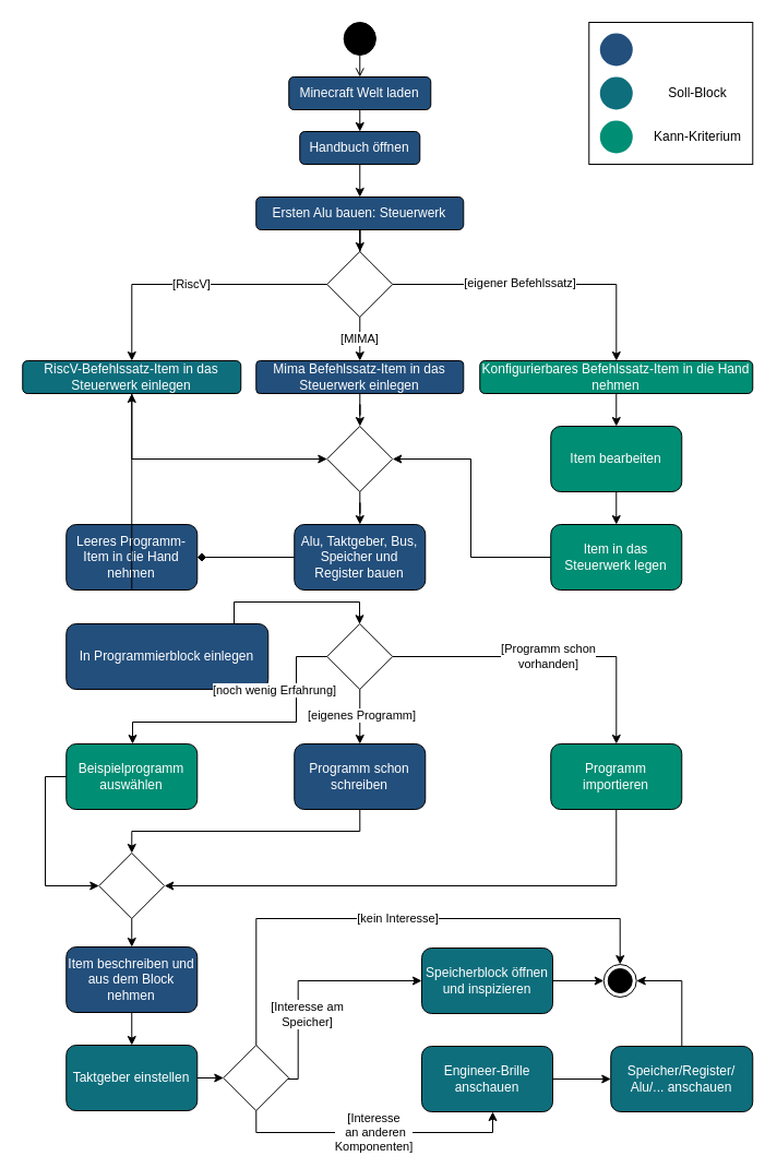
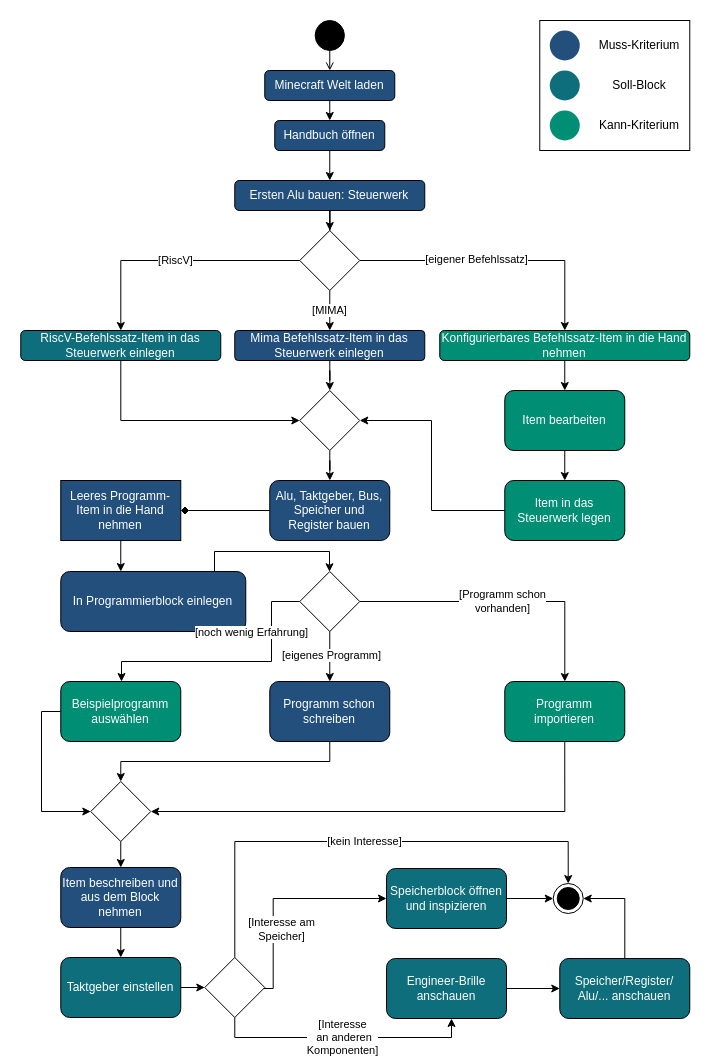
  <mxCell id="0" />
  <mxCell id="1" parent="0" />
  <mxCell id="2" value="" style="endArrow=open;html=1;rounded=0;align=center;verticalAlign=top;endFill=0;labelBackgroundColor=none;endSize=6;exitX=0.5;exitY=1;exitDx=0;exitDy=0;entryX=0.5;entryY=0;entryDx=0;entryDy=0;noEdgeStyle=1;orthogonal=1;" parent="1" source="3" target="4" edge="1"><mxGeometry relative="1" as="geometry"><mxPoint x="-1540" y="84" as="targetPoint" /><mxPoint x="-1330.004" y="183.997" as="sourcePoint" /></mxGeometry></mxCell>
  <mxCell id="3" value="" style="ellipse;fillColor=strokeColor;html=1;" parent="1" vertex="1"><mxGeometry x="314.66" width="29.23" height="30" as="geometry" y="20" /></mxCell>
  <mxCell id="4" value="Minecraft Welt laden" style="rounded=1;whiteSpace=wrap;html=1;fillColor=#234F7C;fontColor=#FFFFFF;" parent="1" vertex="1"><mxGeometry x="264.273" y="70" width="130" height="30" as="geometry" /></mxCell>
  <mxCell id="5" value="Handbuch öffnen" style="rounded=1;whiteSpace=wrap;html=1;fillColor=#234F7C;fontColor=#FFFFFF;" parent="1" vertex="1"><mxGeometry x="274.273" y="120" width="110" height="30" as="geometry" /></mxCell>
  <mxCell id="6" value="" style="endArrow=classic;html=1;rounded=0;entryX=0.5;entryY=0;entryDx=0;entryDy=0;exitX=0.5;exitY=1;exitDx=0;exitDy=0;noEdgeStyle=1;orthogonal=1;fontColor=#FFFFFF;" parent="1" source="4" target="5" edge="1"><mxGeometry width="50" height="50" relative="1" as="geometry"><mxPoint x="-2235" y="184" as="sourcePoint" /><mxPoint x="-2105" y="304" as="targetPoint" /></mxGeometry></mxCell>
  <mxCell id="7" value="" style="edgeStyle=orthogonalEdgeStyle;rounded=0;orthogonalLoop=1;jettySize=auto;html=1;" parent="1" source="8" target="15" edge="1"><mxGeometry relative="1" as="geometry" /></mxCell>
  <mxCell id="8" value="Ersten Alu bauen: Steuerwerk" style="rounded=1;whiteSpace=wrap;html=1;fillColor=#234F7C;fontColor=#FFFFFF;" parent="1" vertex="1"><mxGeometry x="234.273" y="180" width="190" height="30" as="geometry" /></mxCell>
  <mxCell id="9" value="" style="edgeStyle=none;orthogonalLoop=1;jettySize=auto;html=1;rounded=0;exitX=0.5;exitY=1;exitDx=0;exitDy=0;entryX=0.5;entryY=0;entryDx=0;entryDy=0;noEdgeStyle=1;orthogonal=1;fontColor=#FFFFFF;" parent="1" source="5" target="8" edge="1"><mxGeometry width="80" relative="1" as="geometry"><mxPoint x="-2265" y="274" as="sourcePoint" /><mxPoint x="-2185" y="274" as="targetPoint" /></mxGeometry></mxCell>
  <mxCell id="10" style="edgeStyle=orthogonalEdgeStyle;rounded=0;orthogonalLoop=1;jettySize=auto;html=1;" parent="1" source="11" target="21" edge="1"><mxGeometry relative="1" as="geometry" /></mxCell>
  <mxCell id="11" value="Mima Befehlssatz-Item in das Steuerwerk einlegen" style="rounded=1;whiteSpace=wrap;html=1;fillColor=#234F7C;fontColor=#FFFFFF;arcSize=12;shadow=0;" parent="1" vertex="1"><mxGeometry x="234.273" y="330" width="190" height="30" as="geometry" /></mxCell>
  <mxCell id="12" style="edgeStyle=orthogonalEdgeStyle;rounded=0;orthogonalLoop=1;jettySize=auto;html=1;" parent="1" source="13" target="21" edge="1"><mxGeometry relative="1" as="geometry"><Array as="points"><mxPoint x="120" y="420" /></Array></mxGeometry></mxCell>
  <mxCell id="13" value="RiscV-Befehlssatz-Item in das Steuerwerk einlegen" style="rounded=1;whiteSpace=wrap;html=1;fillColor=#0E6E7C;fontColor=#FFFFFF;" parent="1" vertex="1"><mxGeometry x="20.273" y="330" width="200" height="30" as="geometry" /></mxCell>
  <mxCell id="14" value="Konfigurierbares Befehlssatz-Item in die Hand nehmen" style="rounded=1;whiteSpace=wrap;html=1;fillColor=#008e74;fontColor=#FFFFFF;" parent="1" vertex="1"><mxGeometry x="439.273" y="330" width="250" height="30" as="geometry" /></mxCell>
  <mxCell id="15" value="" style="rhombus;whiteSpace=wrap;html=1;portConstraintRotation=1;" parent="1" vertex="1"><mxGeometry x="299.273" y="230" width="60" height="60" as="geometry" /></mxCell>
  <mxCell id="16" value="[MIMA]" style="edgeStyle=orthogonalEdgeStyle;orthogonalLoop=1;jettySize=auto;html=1;rounded=0;orthogonal=1;fontColor=#000000;" parent="1" source="15" target="11" edge="1"><mxGeometry width="80" relative="1" as="geometry"><mxPoint x="-2115" y="404" as="sourcePoint" /><mxPoint x="-2035" y="404" as="targetPoint" /></mxGeometry></mxCell>
  <mxCell id="17" value="[RiscV]" style="edgeStyle=orthogonalEdgeStyle;orthogonalLoop=1;jettySize=auto;html=1;rounded=0;orthogonal=1;jumpStyle=sharp;" parent="1" source="15" target="13" edge="1"><mxGeometry width="80" relative="1" as="geometry"><mxPoint x="-2125" y="604" as="sourcePoint" /><mxPoint x="-2045" y="604" as="targetPoint" /></mxGeometry></mxCell>
  <mxCell id="18" style="edgeStyle=orthogonalEdgeStyle;rounded=0;orthogonalLoop=1;jettySize=auto;html=1;endArrow=diamond;" parent="1" source="19" target="23" edge="1"><mxGeometry relative="1" as="geometry" /></mxCell>
  <mxCell id="19" value="Alu, Taktgeber, Bus, Speicher und Register bauen" style="rounded=1;whiteSpace=wrap;html=1;fillColor=#234F7C;strokeColor=#000000;fontColor=#FFFFFF;" parent="1" vertex="1"><mxGeometry x="269.273" y="480" width="120" height="60" as="geometry" /></mxCell>
  <mxCell id="20" style="edgeStyle=orthogonalEdgeStyle;rounded=0;orthogonalLoop=1;jettySize=auto;html=1;" parent="1" source="21" target="19" edge="1"><mxGeometry relative="1" as="geometry" /></mxCell>
  <mxCell id="21" value="" style="rhombus;whiteSpace=wrap;html=1;double=0;portConstraintRotation=1;fontColor=#FFFFFF;" parent="1" vertex="1"><mxGeometry x="299.273" y="390" width="60" height="60" as="geometry" /></mxCell>
  <mxCell id="22" value="" style="edgeStyle=none;orthogonalLoop=1;jettySize=auto;html=1;rounded=0;noEdgeStyle=1;orthogonal=1;fontColor=#FFFFFF;" parent="1" source="14" target="24" edge="1"><mxGeometry width="80" relative="1" as="geometry"><mxPoint x="-1329" y="900" as="sourcePoint" /><mxPoint x="-1489" y="650" as="targetPoint" /></mxGeometry></mxCell>
- <mxCell id="23" value="Leeres Programm-Item in die Hand nehmen" style="rounded=1;whiteSpace=wrap;html=1;fontColor=#FFFFFF;fillColor=#234F7C;" parent="1" vertex="1"><mxGeometry x="60.273" y="480" width="120" height="60" as="geometry" /></mxCell>
+ <mxCell id="23" value="Leeres Programm-Item in die Hand nehmen" style="whiteSpace=wrap;html=1;fontColor=#FFFFFF;fillColor=#234F7C;rounded=0;" parent="1" vertex="1"><mxGeometry x="60.273" y="480" width="120" height="60" as="geometry" /></mxCell>
  <mxCell id="24" value="Item bearbeiten" style="rounded=1;whiteSpace=wrap;html=1;fillColor=#008E74;fontColor=#FFFFFF;" parent="1" vertex="1"><mxGeometry x="504.273" y="390" width="120" height="60" as="geometry" /></mxCell>
  <mxCell id="25" style="edgeStyle=orthogonalEdgeStyle;rounded=0;orthogonalLoop=1;jettySize=auto;html=1;" parent="1" source="26" target="21" edge="1"><mxGeometry relative="1" as="geometry"><Array as="points"><mxPoint x="431" y="510" /><mxPoint x="431" y="420" /></Array></mxGeometry></mxCell>
  <mxCell id="26" value="Item in das Steuerwerk legen" style="rounded=1;whiteSpace=wrap;html=1;fillColor=#008E74;fontColor=#FFFFFF;" parent="1" vertex="1"><mxGeometry x="504.273" y="480" width="120" height="60" as="geometry" /></mxCell>
  <mxCell id="27" value="" style="edgeStyle=none;orthogonalLoop=1;jettySize=auto;html=1;rounded=0;exitX=0.5;exitY=1;exitDx=0;exitDy=0;entryX=0.5;entryY=0;entryDx=0;entryDy=0;noEdgeStyle=1;orthogonal=1;fontColor=#FFFFFF;" parent="1" source="24" target="26" edge="1"><mxGeometry width="80" relative="1" as="geometry"><mxPoint x="-1519" y="710" as="sourcePoint" /><mxPoint x="-1439" y="710" as="targetPoint" /></mxGeometry></mxCell>
  <mxCell id="28" style="edgeStyle=orthogonalEdgeStyle;rounded=0;orthogonalLoop=1;jettySize=auto;html=1;" parent="1" source="29" target="32" edge="1"><mxGeometry relative="1" as="geometry"><Array as="points"><mxPoint x="214" y="601" /><mxPoint x="214" y="551" /><mxPoint x="329" y="551" /></Array></mxGeometry></mxCell>
  <mxCell id="29" value="In Programmierblock einlegen" style="rounded=1;whiteSpace=wrap;html=1;fillColor=#234F7C;fontColor=#FFFFFF;" parent="1" vertex="1"><mxGeometry x="60.273" y="571" width="185" height="60" as="geometry" /></mxCell>
- <mxCell id="30" value="" style="edgeStyle=none;orthogonalLoop=1;jettySize=auto;html=1;rounded=0;exitX=0.5;exitY=1;exitDx=0;exitDy=0;noEdgeStyle=1;orthogonal=1;fontColor=#FFFFFF;" parent="1" source="23" target="13" edge="1"><mxGeometry width="80" relative="1" as="geometry"><mxPoint x="-1448" y="981" as="sourcePoint" /><mxPoint x="-1368" y="981" as="targetPoint" /></mxGeometry></mxCell>
+ <mxCell id="30" value="" style="edgeStyle=none;orthogonalLoop=1;jettySize=auto;html=1;rounded=0;exitX=0.5;exitY=1;exitDx=0;exitDy=0;noEdgeStyle=1;orthogonal=1;fontColor=#FFFFFF;" parent="1" source="23" target="29" edge="1"><mxGeometry width="80" relative="1" as="geometry"><mxPoint x="-1448" y="981" as="sourcePoint" /><mxPoint x="-1368" y="981" as="targetPoint" /></mxGeometry></mxCell>
  <mxCell id="31" value="Beispielprogramm auswählen" style="rounded=1;whiteSpace=wrap;html=1;fontColor=#FFFFFF;fillColor=#008E74;" parent="1" vertex="1"><mxGeometry x="60.273" y="681" width="120" height="60" as="geometry" /></mxCell>
  <mxCell id="32" value="" style="rhombus;whiteSpace=wrap;html=1;portConstraintRotation=1;" parent="1" vertex="1"><mxGeometry x="299.273" y="571" width="60" height="60" as="geometry" /></mxCell>
  <mxCell id="33" value="Programm schon schreiben" style="rounded=1;whiteSpace=wrap;html=1;fillColor=#234F7C;fontColor=#FFFFFF;" parent="1" vertex="1"><mxGeometry x="269.273" y="681" width="120" height="60" as="geometry" /></mxCell>
  <mxCell id="34" value="" style="edgeStyle=orthogonalEdgeStyle;orthogonalLoop=1;jettySize=auto;html=1;rounded=0;orthogonal=1;" parent="1" source="32" target="31" edge="1"><mxGeometry width="80" relative="1" as="geometry"><mxPoint x="-579" y="1731" as="sourcePoint" /><mxPoint x="-499" y="1731" as="targetPoint" /><Array as="points"><mxPoint x="271" y="601" /><mxPoint x="271" y="661" /><mxPoint x="121" y="661" /></Array></mxGeometry></mxCell>
  <mxCell id="35" value="[noch wenig Erfahrung]" style="edgeLabel;html=1;align=center;verticalAlign=middle;resizable=0;points=[];" parent="34" vertex="1" connectable="0"><mxGeometry x="-0.001" y="-2" relative="1" as="geometry"><mxPoint x="20" y="-28" as="offset" /></mxGeometry></mxCell>
  <mxCell id="36" value="" style="edgeStyle=orthogonalEdgeStyle;orthogonalLoop=1;jettySize=auto;html=1;rounded=0;orthogonal=1;" parent="1" source="32" target="33" edge="1"><mxGeometry width="80" relative="1" as="geometry"><mxPoint x="-329" y="1801" as="sourcePoint" /><mxPoint x="-249" y="1801" as="targetPoint" /></mxGeometry></mxCell>
  <mxCell id="37" value="[eigenes Programm]" style="edgeLabel;html=1;align=center;verticalAlign=middle;resizable=0;points=[];" parent="36" vertex="1" connectable="0"><mxGeometry x="-0.074" y="1" relative="1" as="geometry"><mxPoint as="offset" /></mxGeometry></mxCell>
  <mxCell id="38" value="Programm importieren" style="rounded=1;whiteSpace=wrap;html=1;fillColor=#008E74;fontColor=#FFFFFF;" parent="1" vertex="1"><mxGeometry x="504.273" y="681" width="120" height="60" as="geometry" /></mxCell>
  <mxCell id="39" value="[Programm schon &lt;br&gt;vorhanden]" style="edgeStyle=orthogonalEdgeStyle;orthogonalLoop=1;jettySize=auto;html=1;rounded=0;orthogonal=1;" parent="1" source="32" target="38" edge="1"><mxGeometry width="80" relative="1" as="geometry"><mxPoint x="-399" y="1761" as="sourcePoint" /><mxPoint x="-319" y="1761" as="targetPoint" /></mxGeometry></mxCell>
  <mxCell id="40" value="" style="edgeStyle=orthogonalEdgeStyle;orthogonalLoop=1;jettySize=auto;html=1;rounded=0;orthogonal=1;jumpStyle=sharp;" parent="1" source="15" target="14" edge="1"><mxGeometry width="80" relative="1" as="geometry"><mxPoint x="-468.771" y="420" as="sourcePoint" /><mxPoint x="-519" y="480" as="targetPoint" /></mxGeometry></mxCell>
  <mxCell id="41" value="[eigener Befehlssatz]" style="edgeLabel;html=1;align=center;verticalAlign=middle;resizable=0;points=[];" vertex="1" connectable="0" parent="40"><mxGeometry x="-0.153" y="2" relative="1" as="geometry"><mxPoint as="offset" /></mxGeometry></mxCell>
  <mxCell id="42" value="" style="rhombus;whiteSpace=wrap;html=1;portConstraintRotation=1;" parent="1" vertex="1"><mxGeometry x="90.273" y="781" width="60" height="60" as="geometry" /></mxCell>
  <mxCell id="43" value="" style="edgeStyle=orthogonalEdgeStyle;orthogonalLoop=1;jettySize=auto;html=1;rounded=0;orthogonal=1;" parent="1" source="31" target="42" edge="1"><mxGeometry width="80" relative="1" as="geometry"><mxPoint x="-648" y="1951" as="sourcePoint" /><mxPoint x="-568" y="1951" as="targetPoint" /><Array as="points"><mxPoint x="41" y="711" /><mxPoint x="41" y="811" /></Array></mxGeometry></mxCell>
  <mxCell id="44" value="" style="edgeStyle=orthogonalEdgeStyle;orthogonalLoop=1;jettySize=auto;html=1;rounded=0;exitX=0.5;exitY=1;exitDx=0;exitDy=0;entryX=0.5;entryY=0;entryDx=0;entryDy=0;orthogonal=1;" parent="1" source="33" target="42" edge="1"><mxGeometry width="80" relative="1" as="geometry"><mxPoint x="-569" y="2001" as="sourcePoint" /><mxPoint x="-489" y="2001" as="targetPoint" /><Array as="points"><mxPoint x="329" y="761" /><mxPoint x="121" y="761" /><mxPoint x="121" y="781" /></Array></mxGeometry></mxCell>
  <mxCell id="45" value="" style="edgeStyle=orthogonalEdgeStyle;orthogonalLoop=1;jettySize=auto;html=1;rounded=0;exitX=0.5;exitY=1;exitDx=0;exitDy=0;entryX=1;entryY=0.5;entryDx=0;entryDy=0;orthogonal=1;" parent="1" source="38" target="42" edge="1"><mxGeometry width="80" relative="1" as="geometry"><mxPoint x="-389" y="2021" as="sourcePoint" /><mxPoint x="-309" y="2021" as="targetPoint" /></mxGeometry></mxCell>
  <mxCell id="46" value="Item beschreiben und aus dem Block nehmen" style="rounded=1;whiteSpace=wrap;html=1;fillColor=#234F7C;fontColor=#FFFFFF;" parent="1" vertex="1"><mxGeometry x="60.273" y="867" width="120" height="60" as="geometry" /></mxCell>
  <mxCell id="47" value="" style="edgeStyle=none;orthogonalLoop=1;jettySize=auto;html=1;rounded=0;exitX=0.5;exitY=1;exitDx=0;exitDy=0;entryX=0.5;entryY=0;entryDx=0;entryDy=0;noEdgeStyle=1;orthogonal=1;" parent="1" source="42" target="46" edge="1"><mxGeometry width="80" relative="1" as="geometry"><mxPoint x="-208" y="2151" as="sourcePoint" /><mxPoint x="-128" y="2151" as="targetPoint" /></mxGeometry></mxCell>
  <mxCell id="48" value="Taktgeber einstellen" style="rounded=1;whiteSpace=wrap;html=1;fillColor=#0E6E7C;fontColor=#FFFFFF;" parent="1" vertex="1"><mxGeometry x="60.273" y="957" width="120" height="60" as="geometry" /></mxCell>
  <mxCell id="49" value="" style="edgeStyle=none;orthogonalLoop=1;jettySize=auto;html=1;rounded=0;exitX=0.5;exitY=1;exitDx=0;exitDy=0;entryX=0.5;entryY=0;entryDx=0;entryDy=0;noEdgeStyle=1;orthogonal=1;fontColor=#FFFFFF;" parent="1" source="46" target="48" edge="1"><mxGeometry width="80" relative="1" as="geometry"><mxPoint x="-248" y="2037" as="sourcePoint" /><mxPoint x="-168" y="2037" as="targetPoint" /></mxGeometry></mxCell>
  <mxCell id="50" value="" style="rhombus;whiteSpace=wrap;html=1;portConstraintRotation=1;" parent="1" vertex="1"><mxGeometry x="204.273" y="957" width="60" height="60" as="geometry" /></mxCell>
  <mxCell id="51" value="" style="edgeStyle=none;orthogonalLoop=1;jettySize=auto;html=1;rounded=0;exitX=1;exitY=0.5;exitDx=0;exitDy=0;entryX=0;entryY=0.5;entryDx=0;entryDy=0;noEdgeStyle=1;orthogonal=1;" parent="1" source="48" target="50" edge="1"><mxGeometry width="80" relative="1" as="geometry"><mxPoint x="-299" y="2167" as="sourcePoint" /><mxPoint x="-219" y="2167" as="targetPoint" /></mxGeometry></mxCell>
  <mxCell id="52" style="edgeStyle=orthogonalEdgeStyle;rounded=0;orthogonalLoop=1;jettySize=auto;html=1;entryX=0;entryY=0.5;entryDx=0;entryDy=0;" parent="1" source="53" target="60" edge="1"><mxGeometry relative="1" as="geometry" /></mxCell>
  <mxCell id="53" value="Speicherblock öffnen und inspizieren" style="rounded=1;whiteSpace=wrap;html=1;fillColor=#0E6E7C;fontColor=#FFFFFF;" parent="1" vertex="1"><mxGeometry x="386.003" y="868" width="120" height="60" as="geometry" /></mxCell>
  <mxCell id="54" value="" style="edgeStyle=orthogonalEdgeStyle;orthogonalLoop=1;jettySize=auto;html=1;rounded=0;orthogonal=1;" parent="1" source="50" target="53" edge="1"><mxGeometry width="80" relative="1" as="geometry"><mxPoint x="2.73" y="948" as="sourcePoint" /><mxPoint x="172.73" y="858" as="targetPoint" /><Array as="points"><mxPoint x="272.73" y="988" /><mxPoint x="272.73" y="898" /></Array></mxGeometry></mxCell>
  <mxCell id="55" value="[Interesse am &lt;br&gt;Speicher]" style="edgeLabel;html=1;align=center;verticalAlign=middle;resizable=0;points=[];" parent="54" vertex="1" connectable="0"><mxGeometry x="-0.08" y="-1" relative="1" as="geometry"><mxPoint x="7" y="29" as="offset" /></mxGeometry></mxCell>
  <mxCell id="56" value="Engineer-Brille anschauen" style="rounded=1;whiteSpace=wrap;html=1;fillColor=#0E6E7C;fontColor=#FFFFFF;" parent="1" vertex="1"><mxGeometry x="386.003" y="958" width="120" height="60" as="geometry" /></mxCell>
  <mxCell id="57" value="[Interesse&lt;br&gt;&amp;nbsp;an anderen &lt;br&gt;Komponenten]" style="edgeStyle=orthogonalEdgeStyle;orthogonalLoop=1;jettySize=auto;html=1;rounded=0;exitX=0.5;exitY=1;exitDx=0;exitDy=0;orthogonal=1;" parent="1" source="50" target="56" edge="1"><mxGeometry x="-0.001" width="80" relative="1" as="geometry"><mxPoint x="-477.27" y="2278" as="sourcePoint" /><mxPoint x="-397.27" y="2278" as="targetPoint" /><mxPoint as="offset" /><Array as="points"><mxPoint x="234" y="1037" /><mxPoint x="451" y="1037" /></Array></mxGeometry></mxCell>
  <mxCell id="58" value="&lt;div&gt;Speicher/Register/&lt;/div&gt;&lt;div&gt;Alu/... anschauen&lt;/div&gt;" style="rounded=1;whiteSpace=wrap;html=1;fillColor=#0E6E7C;fontColor=#FFFFFF;" parent="1" vertex="1"><mxGeometry x="559.27" y="958" width="130" height="60" as="geometry" /></mxCell>
  <mxCell id="59" value="" style="edgeStyle=none;orthogonalLoop=1;jettySize=auto;html=1;rounded=0;exitX=1;exitY=0.5;exitDx=0;exitDy=0;entryX=0;entryY=0.5;entryDx=0;entryDy=0;noEdgeStyle=1;orthogonal=1;fontColor=#FFFFFF;" parent="1" source="56" target="58" edge="1"><mxGeometry width="80" relative="1" as="geometry"><mxPoint x="-289" y="2487" as="sourcePoint" /><mxPoint x="-209" y="2487" as="targetPoint" /></mxGeometry></mxCell>
  <mxCell id="60" value="" style="ellipse;html=1;shape=endState;fillColor=strokeColor;fontColor=#FFFFFF;" parent="1" vertex="1"><mxGeometry x="552.73" y="883" width="30" height="30" as="geometry" /></mxCell>
  <mxCell id="61" value="[kein Interesse]" style="edgeStyle=orthogonalEdgeStyle;orthogonalLoop=1;jettySize=auto;html=1;rounded=0;entryX=0.5;entryY=0;entryDx=0;entryDy=0;" parent="1" source="50" target="60" edge="1"><mxGeometry width="80" relative="1" as="geometry"><mxPoint x="132.73" y="832" as="sourcePoint" /><mxPoint x="522.73" y="852" as="targetPoint" /><Array as="points"><mxPoint x="234" y="841" /><mxPoint x="568" y="841" /></Array></mxGeometry></mxCell>
  <mxCell id="62" style="edgeStyle=orthogonalEdgeStyle;rounded=0;orthogonalLoop=1;jettySize=auto;html=1;entryX=1;entryY=0.5;entryDx=0;entryDy=0;" parent="1" source="58" target="60" edge="1"><mxGeometry relative="1" as="geometry"><Array as="points"><mxPoint x="624" y="898" /></Array></mxGeometry></mxCell>
  <mxCell id="63" value="" style="group" parent="1" vertex="1" connectable="0"><mxGeometry x="539.27" width="150" height="130" as="geometry" y="20" /></mxCell>
  <mxCell id="64" value="" style="ellipse;whiteSpace=wrap;html=1;strokeColor=none;fillColor=#234F7C;" parent="63" vertex="1"><mxGeometry x="10" y="10" width="30" height="30" as="geometry" /></mxCell>
  <mxCell id="65" value="" style="ellipse;whiteSpace=wrap;html=1;strokeColor=none;fillColor=#0E6E7C;" parent="63" vertex="1"><mxGeometry x="10" y="50" width="30" height="30" as="geometry" /></mxCell>
  <mxCell id="66" value="" style="ellipse;whiteSpace=wrap;html=1;strokeColor=none;fillColor=#008E74;" parent="63" vertex="1"><mxGeometry x="10" y="90" width="30" height="30" as="geometry" /></mxCell>
+ <mxCell id="67" value="Muss-Kriterium" style="text;html=1;strokeColor=none;fillColor=none;align=center;verticalAlign=middle;whiteSpace=wrap;rounded=0;" parent="63" vertex="1"><mxGeometry x="50" y="10" width="100" height="30" as="geometry" /></mxCell>
  <mxCell id="68" value="Soll-Block" style="text;html=1;strokeColor=none;fillColor=none;align=center;verticalAlign=middle;whiteSpace=wrap;rounded=0;" parent="63" vertex="1"><mxGeometry x="50" y="50" width="100" height="30" as="geometry" /></mxCell>
  <mxCell id="69" value="Kann-Kriterium" style="text;html=1;strokeColor=none;fillColor=none;align=center;verticalAlign=middle;whiteSpace=wrap;rounded=0;" parent="63" vertex="1"><mxGeometry x="50" y="90" width="100" height="30" as="geometry" /></mxCell>
  <mxCell id="70" value="" style="rounded=0;whiteSpace=wrap;html=1;fillColor=none;" parent="63" vertex="1"><mxGeometry width="150" height="130" as="geometry" /></mxCell>
